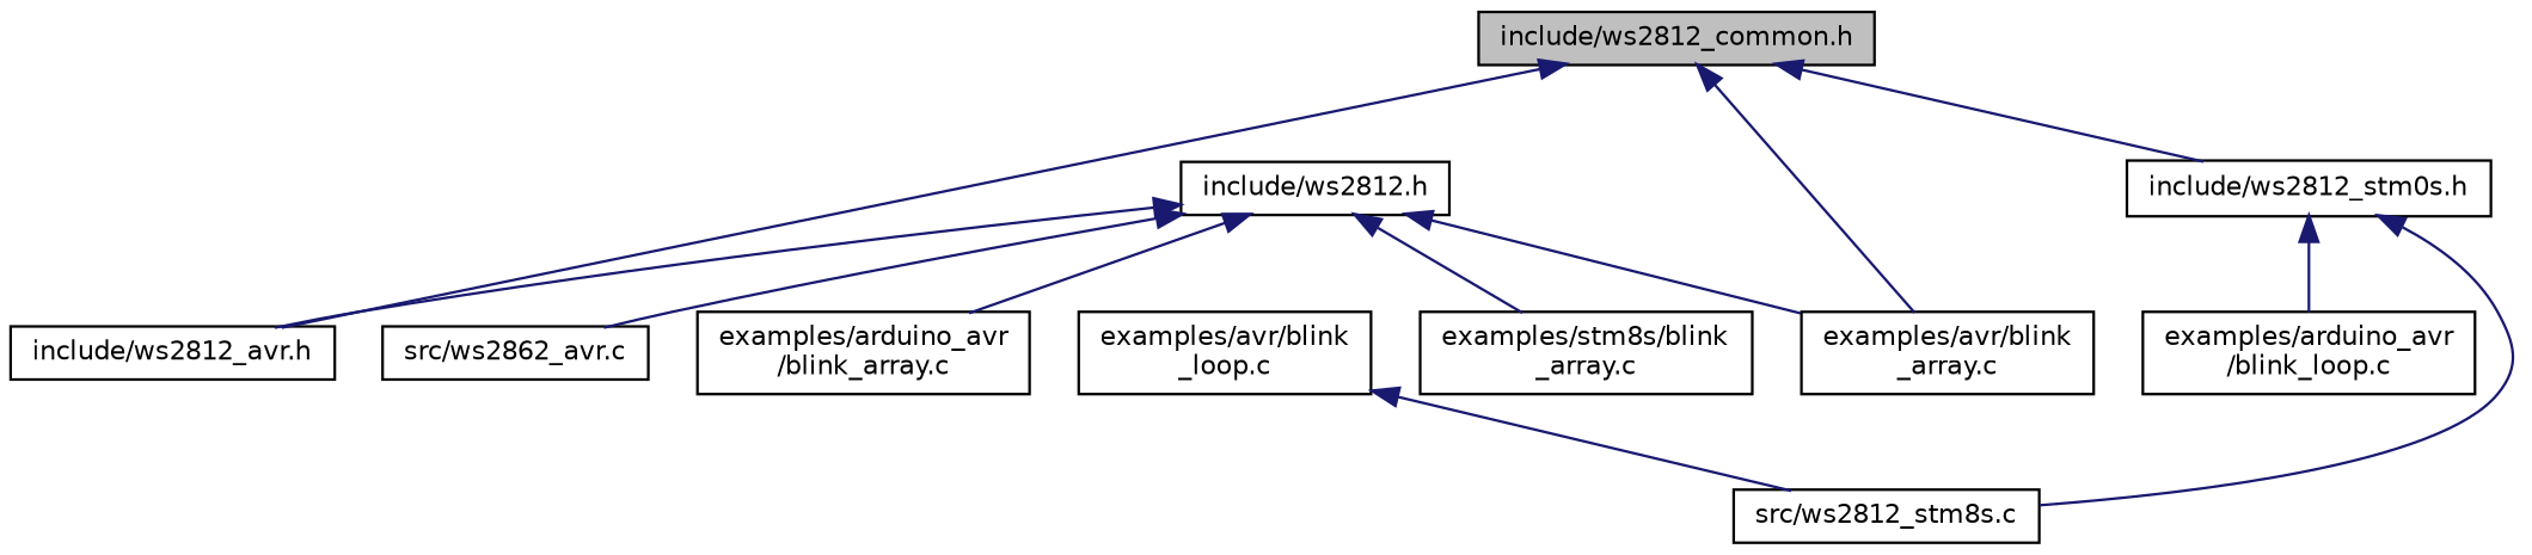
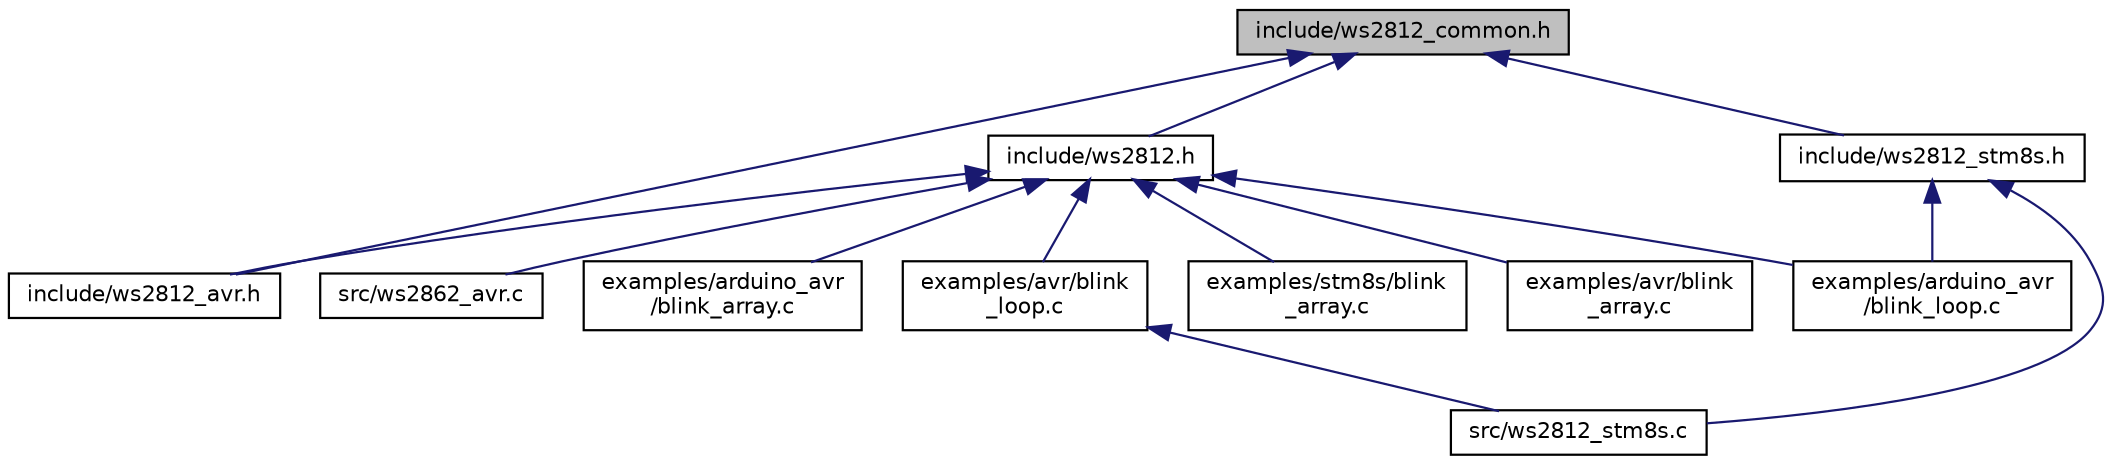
  digraph {
    fontname="DejaVu Sans"
    node [color=black fillcolor=white fontname="DejaVu Sans" fontsize=10 shape=record style=filled]
    edge [color=midnightblue dir=back fontname="DejaVu Sans" fontsize=10 labelfontname=Helvetica labelfontsize=10 style=solid]
    n1 [fillcolor=grey75 fontcolor=black height=0.2 label="include/ws2812_common.h" width=0.4]
    n2 [height=0.2 label="include/ws2812.h" width=0.4]
    n3 [height=0.2 label="include/ws2812_avr.h" width=0.4]
-   n4 [height=0.2 label="include/ws2812_stm0s.h" width=0.4]
+   n4 [height=0.2 label="include/ws2812_stm8s.h" width=0.4]
    n5 [height=0.2 label="src/ws2812_stm8s.c" width=0.4]
    n6 [height=0.2 label="src/ws2862_avr.c" width=0.4]
    n7 [height=0.2 label="examples/arduino_avr\l/blink_array.c" width=0.4]
    n8 [height=0.2 label="examples/arduino_avr\l/blink_loop.c" width=0.4]
    n9 [height=0.2 label="examples/avr/blink\l_array.c" width=0.4]
    n10 [height=0.2 label="examples/avr/blink\l_loop.c" width=0.4]
    n11 [height=0.2 label="examples/stm8s/blink\l_array.c" width=0.4]
-   n1 -> n9
+   n1 -> n2
    n1 -> n3
    n1 -> n4
    n2 -> n3
    n2 -> n6
    n2 -> n7
+   n2 -> n8
    n2 -> n9
+   n2 -> n10
    n2 -> n11
    n4 -> n5
    n4 -> n8
    n10 -> n5
  }
